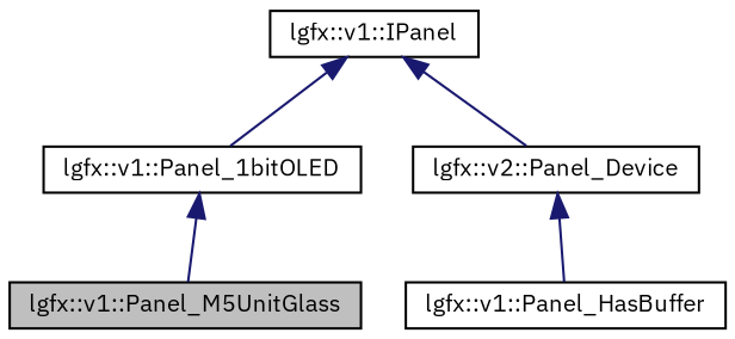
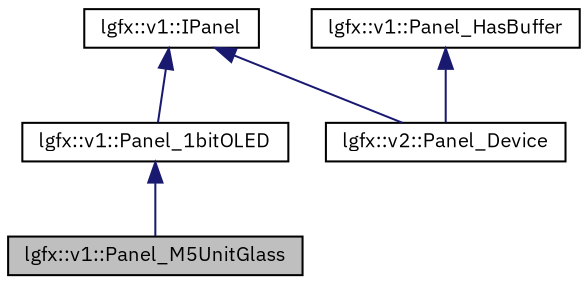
  digraph {
    fontname="IBM Plex Sans"
    node [color=black fillcolor=white fontname="IBM Plex Sans" fontsize=10 shape=record style=filled]
    edge [color=midnightblue dir=back fontname="IBM Plex Sans" fontsize=10 labelfontname=Helvetica labelfontsize=10 style=solid]
    n1 [fillcolor=grey75 fontcolor=black height=0.2 label="lgfx::v1::Panel_M5UnitGlass" width=0.4]
    n2 [height=0.2 label="lgfx::v1::Panel_1bitOLED" width=0.4]
    n3 [height=0.2 label="lgfx::v1::Panel_HasBuffer" width=0.4]
    n4 [height=0.2 label="lgfx::v2::Panel_Device" width=0.4]
    n5 [height=0.2 label="lgfx::v1::IPanel" width=0.4]
    n2 -> n1
-   n4 -> n3
+   n3 -> n4
    n5 -> n2
    n5 -> n4
  }
